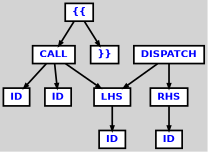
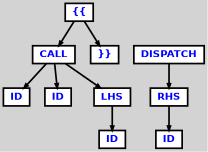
  digraph {
    bgcolor=lightgrey
    ordering=out
    ranksep=.4
    node [color=black fillcolor=white fixedsize=false fontcolor=blue fontname="Helvetica-bold" fontsize=12 shape=box style="filled, solid, bold"]
    edge [arrowsize=.5 color=black style=bold]
    n1 [height=.25 label="{{" width=.25]
    n2 [height=.25 label=CALL width=.25]
    n3 [height=.25 label="}}" width=.25]
    n4 [height=.25 label=ID width=.25]
    n5 [height=.25 label=ID width=.25]
    n6 [height=.25 label=LHS width=.25]
    n7 [height=.25 label=DISPATCH width=.25]
    n8 [height=.25 label=RHS width=.25]
    n9 [height=.25 label=ID width=.25]
    n10 [height=.25 label=ID width=.25]
    n1 -> n2
    n1 -> n3
    n2 -> n4
    n2 -> n5
    n2 -> n6
    n6 -> n9
-   n7 -> n6
    n7 -> n8
    n8 -> n10
  }
